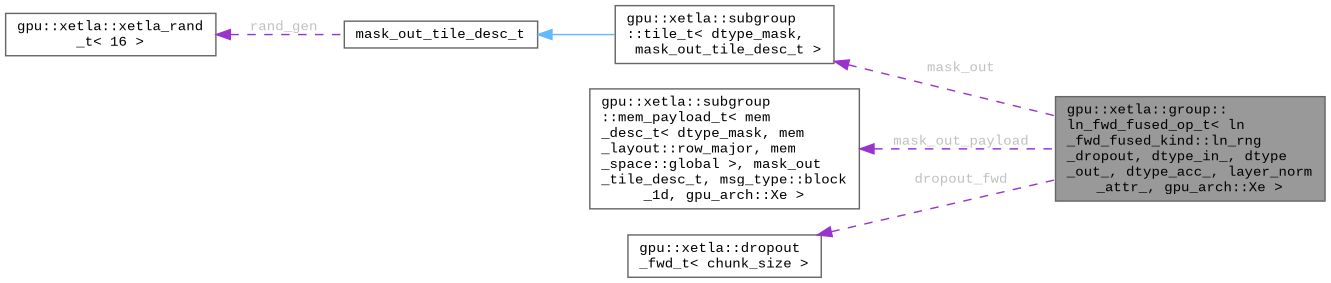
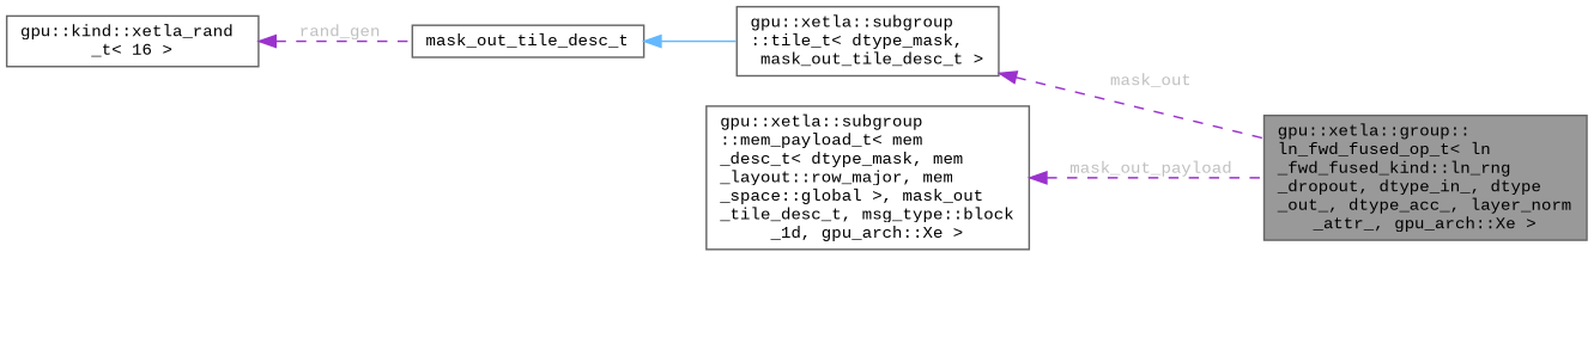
  digraph {
    fontname="Liberation Mono"
    rankdir=LR
    node [color=gray40 fillcolor=white fontname="Liberation Mono" fontsize=10 shape=box style=filled]
    edge [color=darkorchid3 dir=back fontcolor=grey fontname="Liberation Mono" fontsize=10 labelfontname=Helvetica labelfontsize=10 style=dashed]
    n1 [fillcolor=grey60 fontcolor=black height=0.2 label="gpu::xetla::group::\lln_fwd_fused_op_t\< ln\l_fwd_fused_kind::ln_rng\l_dropout, dtype_in_, dtype\l_out_, dtype_acc_, layer_norm\l_attr_, gpu_arch::Xe \>" width=0.4]
    n2 [height=0.2 label="gpu::xetla::subgroup\l::tile_t\< dtype_mask,\l mask_out_tile_desc_t \>" width=0.4]
    n3 [height=0.2 label=mask_out_tile_desc_t width=0.4]
    n4 [height=0.2 label="gpu::xetla::subgroup\l::mem_payload_t\< mem\l_desc_t\< dtype_mask, mem\l_layout::row_major, mem\l_space::global \>, mask_out\l_tile_desc_t, msg_type::block\l_1d, gpu_arch::Xe \>" width=0.4]
-   n5 [height=0.2 label="gpu::xetla::dropout\l_fwd_t\< chunk_size \>" width=0.4]
-   n6 [height=0.2 label="gpu::xetla::xetla_rand\l_t\< 16 \>" width=0.4]
+   n6 [height=0.2 label="gpu::kind::xetla_rand\l_t\< 16 \>" width=0.4]
    n2 -> n1 [label=" mask_out"]
    n3 -> n2 [color=steelblue1 style=solid fontcolor=""]
    n4 -> n1 [label=" mask_out_payload"]
-   n5 -> n1 [label=" dropout_fwd"]
    n6 -> n3 [label=" rand_gen"]
  }
